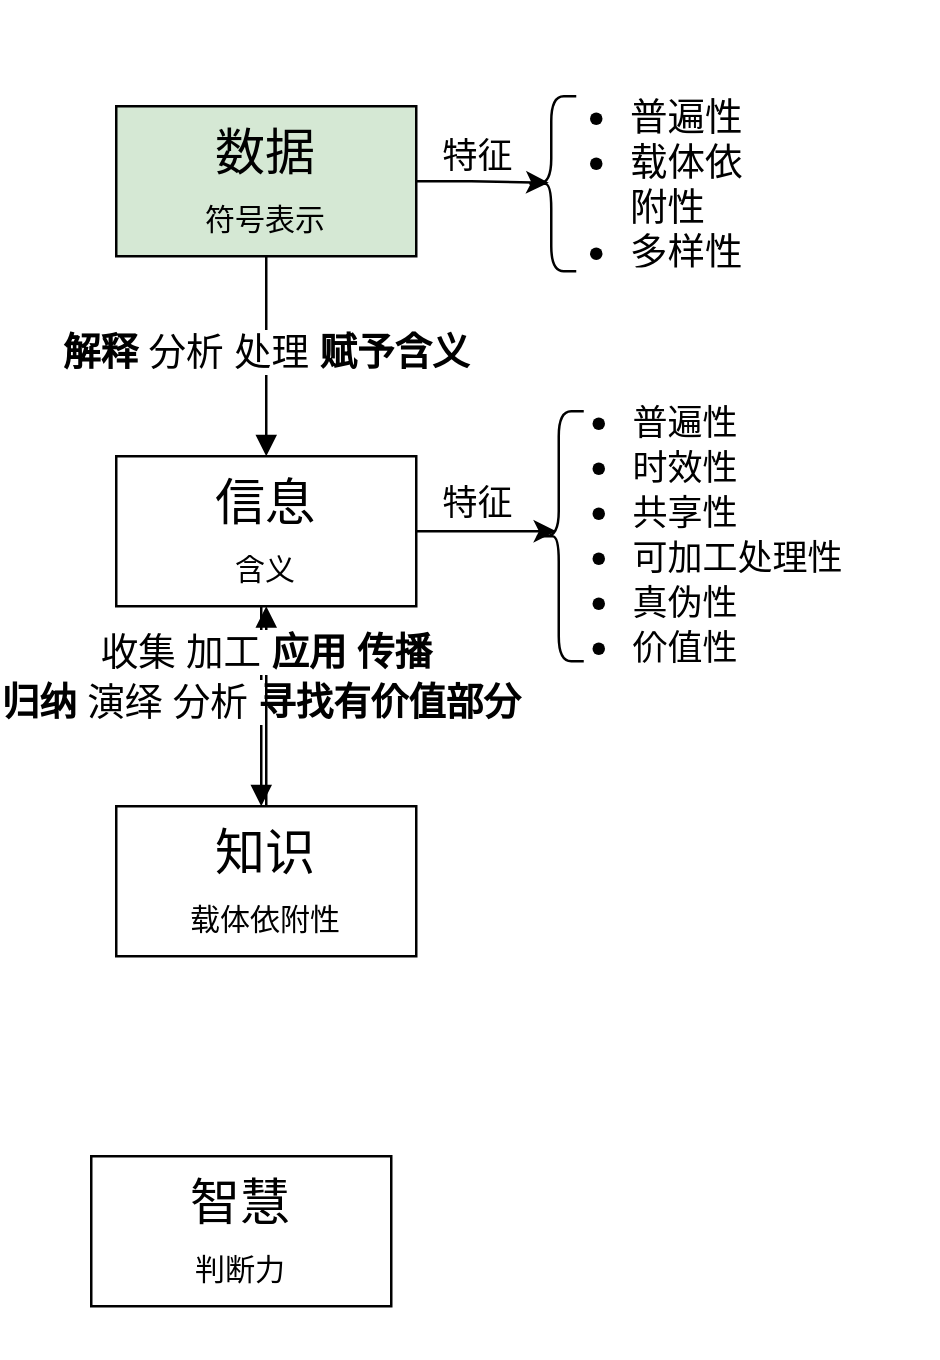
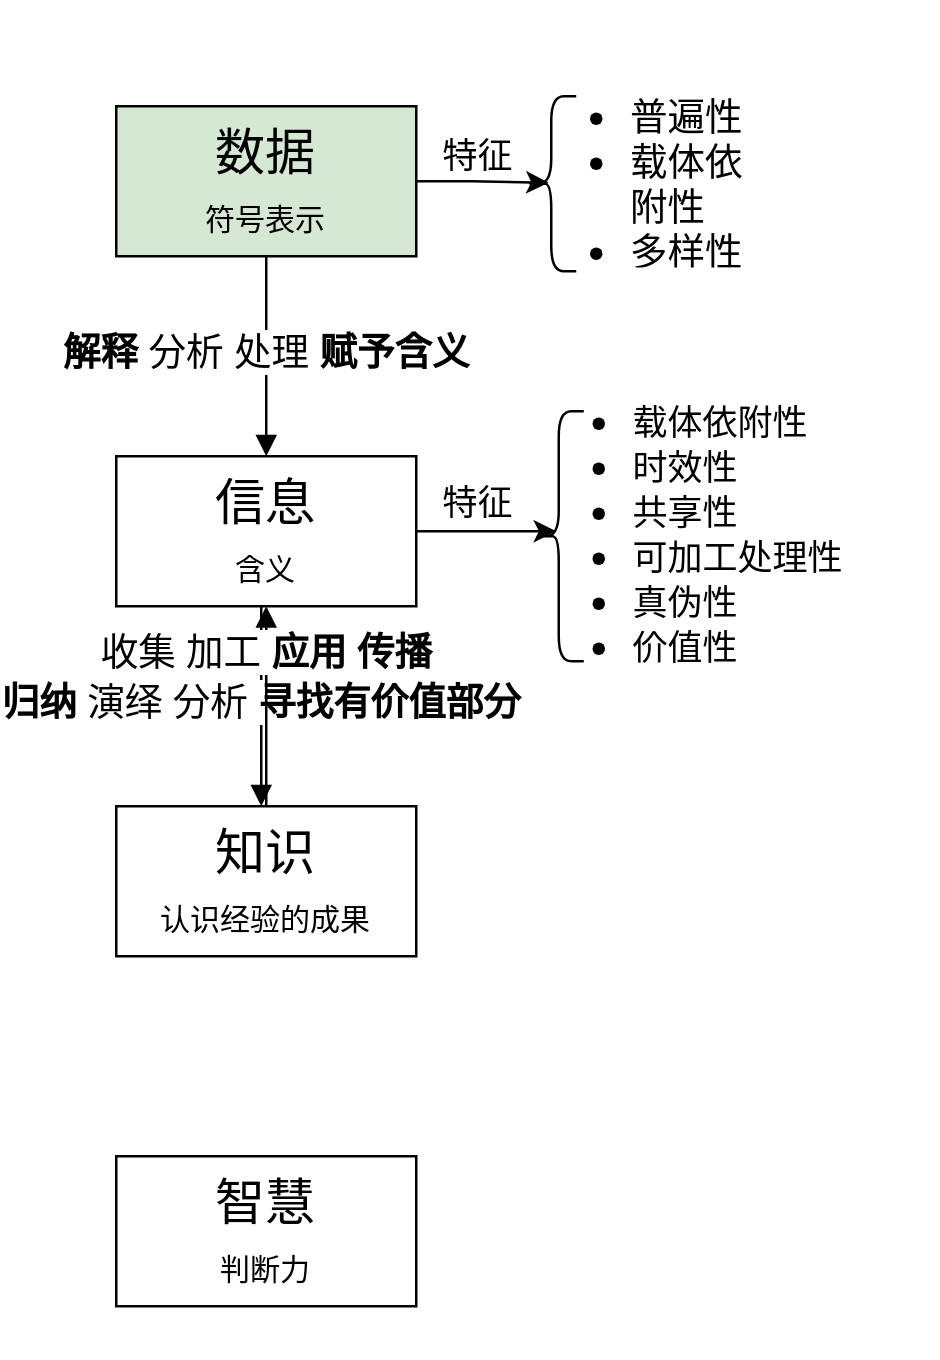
  <mxCell id="0" />
  <mxCell id="1" parent="0" />
  <mxCell id="2" style="edgeStyle=orthogonalEdgeStyle;rounded=0;orthogonalLoop=1;jettySize=auto;html=1;exitX=1;exitY=0.5;exitDx=0;exitDy=0;entryX=0.45;entryY=0.494;entryDx=0;entryDy=0;entryPerimeter=0;fontSize=17;strokeColor=default;" edge="1" parent="1" source="3" target="7"><mxGeometry relative="1" as="geometry" /></mxCell>
  <mxCell id="3" value="数据&lt;br&gt;&lt;font style=&quot;font-size: 12px;&quot;&gt;符号表示&lt;/font&gt;" style="rounded=0;whiteSpace=wrap;html=1;fontSize=20;fillColor=#d5e8d4;" vertex="1" parent="1"><mxGeometry x="20" y="42" width="120" height="60" as="geometry" /></mxCell>
  <mxCell id="4" value="信息&lt;br&gt;&lt;font style=&quot;font-size: 12px;&quot;&gt;含义&lt;/font&gt;" style="rounded=0;whiteSpace=wrap;html=1;fontSize=20;" vertex="1" parent="1"><mxGeometry x="20" y="182" width="120" height="60" as="geometry" /></mxCell>
- <mxCell id="5" value="知识&lt;br&gt;&lt;font style=&quot;font-size: 12px;&quot;&gt;载体依附性&lt;/font&gt;" style="rounded=0;whiteSpace=wrap;html=1;fontSize=20;" vertex="1" parent="1"><mxGeometry x="20" y="322" width="120" height="60" as="geometry" /></mxCell>
- <mxCell id="6" value="智慧&lt;br&gt;&lt;font style=&quot;font-size: 12px;&quot;&gt;判断力&lt;/font&gt;" style="rounded=0;whiteSpace=wrap;html=1;fontSize=20;" vertex="1" parent="1"><mxGeometry x="10" y="462" width="120" height="60" as="geometry" /></mxCell>
+ <mxCell id="5" value="知识&lt;br&gt;&lt;font style=&quot;font-size: 12px;&quot;&gt;认识经验的成果&lt;/font&gt;" style="rounded=0;whiteSpace=wrap;html=1;fontSize=20;" vertex="1" parent="1"><mxGeometry x="20" y="322" width="120" height="60" as="geometry" /></mxCell>
+ <mxCell id="6" value="智慧&lt;br&gt;&lt;font style=&quot;font-size: 12px;&quot;&gt;判断力&lt;/font&gt;" style="rounded=0;whiteSpace=wrap;html=1;fontSize=20;" vertex="1" parent="1"><mxGeometry x="20" y="462" width="120" height="60" as="geometry" /></mxCell>
  <mxCell id="7" value="" style="shape=curlyBracket;whiteSpace=wrap;html=1;rounded=1;fontSize=17;" vertex="1" parent="1"><mxGeometry x="184" y="38" width="20" height="70" as="geometry" /></mxCell>
  <mxCell id="8" value="&lt;font style=&quot;font-size: 14px;&quot;&gt;特征&lt;/font&gt;" style="text;html=1;strokeColor=none;fillColor=none;align=center;verticalAlign=middle;whiteSpace=wrap;rounded=0;fontSize=17;" vertex="1" parent="1"><mxGeometry x="140" y="52" width="50" height="20" as="geometry" /></mxCell>
  <mxCell id="9" value="&lt;ul style=&quot;&quot;&gt;&lt;li&gt;普遍性&lt;br&gt;&lt;/li&gt;&lt;li&gt;载体依附性&lt;br&gt;&lt;/li&gt;&lt;li&gt;多样性&lt;br&gt;&lt;/li&gt;&lt;li&gt;感知性&lt;/li&gt;&lt;/ul&gt;" style="text;strokeColor=none;fillColor=none;html=1;whiteSpace=wrap;verticalAlign=middle;overflow=hidden;fontSize=15;strokeWidth=2;" vertex="1" parent="1"><mxGeometry x="184" y="20.5" width="100" height="87.5" as="geometry" /></mxCell>
  <mxCell id="10" value="&lt;font style=&quot;font-size: 15px;&quot;&gt;&lt;b&gt;解释&lt;/b&gt; 分析 处理 &lt;b&gt;赋予含义&lt;/b&gt;&lt;/font&gt;" style="html=1;verticalAlign=bottom;endArrow=block;rounded=0;strokeColor=default;fontSize=13;" edge="1" parent="1" source="3" target="4"><mxGeometry x="0.25" width="80" relative="1" as="geometry"><mxPoint x="80" y="105" as="sourcePoint" /><mxPoint x="80" y="185" as="targetPoint" /><mxPoint as="offset" /></mxGeometry></mxCell>
  <mxCell id="11" value="&lt;b&gt;归纳&lt;/b&gt; 演绎 分析 &lt;b&gt;寻找有价值部分&lt;/b&gt;" style="html=1;verticalAlign=bottom;endArrow=block;rounded=0;strokeColor=default;fontSize=15;" edge="1" parent="1"><mxGeometry x="0.25" width="80" relative="1" as="geometry"><mxPoint x="78" y="242" as="sourcePoint" /><mxPoint x="78" y="322" as="targetPoint" /><mxPoint as="offset" /></mxGeometry></mxCell>
  <mxCell id="12" value="收集 加工 &lt;b&gt;应用 传播&lt;/b&gt;" style="html=1;verticalAlign=bottom;endArrow=block;rounded=0;strokeColor=default;fontSize=15;" edge="1" parent="1" source="5" target="4"><mxGeometry x="0.25" width="80" relative="1" as="geometry"><mxPoint x="80" y="412" as="sourcePoint" /><mxPoint x="660" y="292" as="targetPoint" /><mxPoint as="offset" /></mxGeometry></mxCell>
  <mxCell id="13" style="edgeStyle=orthogonalEdgeStyle;rounded=0;orthogonalLoop=1;jettySize=auto;html=1;fontSize=17;strokeColor=default;entryX=0.45;entryY=0.48;entryDx=0;entryDy=0;entryPerimeter=0;" edge="1" parent="1" target="14" source="4"><mxGeometry relative="1" as="geometry"><mxPoint x="140" y="214.5" as="sourcePoint" /></mxGeometry></mxCell>
  <mxCell id="14" value="" style="shape=curlyBracket;whiteSpace=wrap;html=1;rounded=1;fontSize=17;" vertex="1" parent="1"><mxGeometry x="187" y="164" width="20" height="100" as="geometry" /></mxCell>
  <mxCell id="15" value="&lt;font style=&quot;font-size: 14px;&quot;&gt;特征&lt;/font&gt;" style="text;html=1;strokeColor=none;fillColor=none;align=center;verticalAlign=middle;whiteSpace=wrap;rounded=0;fontSize=17;" vertex="1" parent="1"><mxGeometry x="140" y="192" width="50" height="18.5" as="geometry" /></mxCell>
- <mxCell id="16" value="&lt;ul&gt;&lt;li&gt;&lt;font style=&quot;font-size: 14px;&quot;&gt;&lt;span style=&quot;background-color: initial;&quot;&gt;普遍性&lt;/span&gt;&lt;/font&gt;&lt;/li&gt;&lt;li&gt;&lt;font style=&quot;font-size: 14px;&quot;&gt;&lt;span style=&quot;background-color: initial;&quot;&gt;时效性&lt;/span&gt;&lt;/font&gt;&lt;/li&gt;&lt;li&gt;&lt;font style=&quot;font-size: 14px;&quot;&gt;&lt;span style=&quot;background-color: initial;&quot;&gt;共享性&lt;/span&gt;&lt;/font&gt;&lt;/li&gt;&lt;li&gt;&lt;font style=&quot;font-size: 14px;&quot;&gt;&lt;span style=&quot;background-color: initial;&quot;&gt;可加工处理性&lt;/span&gt;&lt;/font&gt;&lt;/li&gt;&lt;li&gt;&lt;font style=&quot;font-size: 14px;&quot;&gt;&lt;span style=&quot;background-color: initial;&quot;&gt;真伪性&lt;/span&gt;&lt;/font&gt;&lt;/li&gt;&lt;li&gt;&lt;font style=&quot;font-size: 14px;&quot;&gt;&lt;span style=&quot;background-color: initial;&quot;&gt;价值性&lt;/span&gt;&lt;/font&gt;&lt;/li&gt;&lt;/ul&gt;" style="text;strokeColor=none;fillColor=none;html=1;whiteSpace=wrap;verticalAlign=middle;overflow=hidden;fontSize=15;strokeWidth=2;" vertex="1" parent="1"><mxGeometry x="185" y="142.5" width="143" height="135" as="geometry" /></mxCell>
+ <mxCell id="16" value="&lt;ul&gt;&lt;li&gt;&lt;font style=&quot;font-size: 14px;&quot;&gt;&lt;span style=&quot;background-color: initial;&quot;&gt;载体依附性&lt;/span&gt;&lt;/font&gt;&lt;/li&gt;&lt;li&gt;&lt;font style=&quot;font-size: 14px;&quot;&gt;&lt;span style=&quot;background-color: initial;&quot;&gt;时效性&lt;/span&gt;&lt;/font&gt;&lt;/li&gt;&lt;li&gt;&lt;font style=&quot;font-size: 14px;&quot;&gt;&lt;span style=&quot;background-color: initial;&quot;&gt;共享性&lt;/span&gt;&lt;/font&gt;&lt;/li&gt;&lt;li&gt;&lt;font style=&quot;font-size: 14px;&quot;&gt;&lt;span style=&quot;background-color: initial;&quot;&gt;可加工处理性&lt;/span&gt;&lt;/font&gt;&lt;/li&gt;&lt;li&gt;&lt;font style=&quot;font-size: 14px;&quot;&gt;&lt;span style=&quot;background-color: initial;&quot;&gt;真伪性&lt;/span&gt;&lt;/font&gt;&lt;/li&gt;&lt;li&gt;&lt;font style=&quot;font-size: 14px;&quot;&gt;&lt;span style=&quot;background-color: initial;&quot;&gt;价值性&lt;/span&gt;&lt;/font&gt;&lt;/li&gt;&lt;/ul&gt;" style="text;strokeColor=none;fillColor=none;html=1;whiteSpace=wrap;verticalAlign=middle;overflow=hidden;fontSize=15;strokeWidth=2;" vertex="1" parent="1"><mxGeometry x="185" y="142.5" width="143" height="135" as="geometry" /></mxCell>
